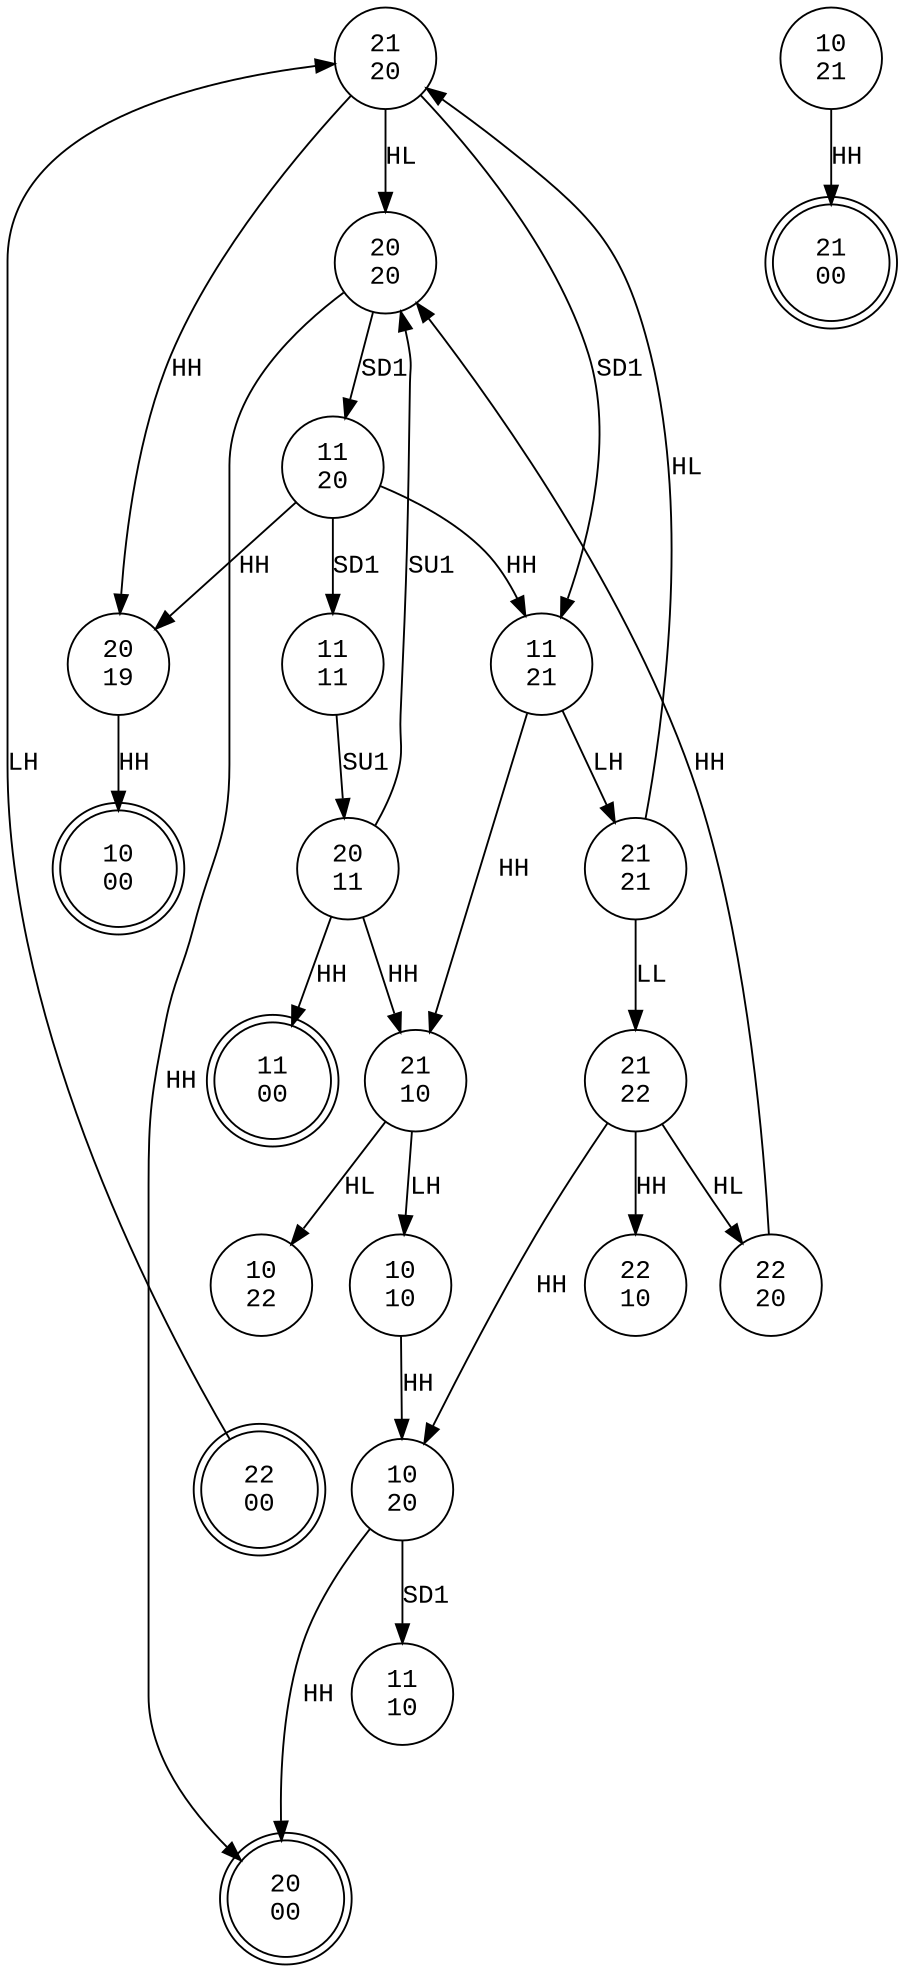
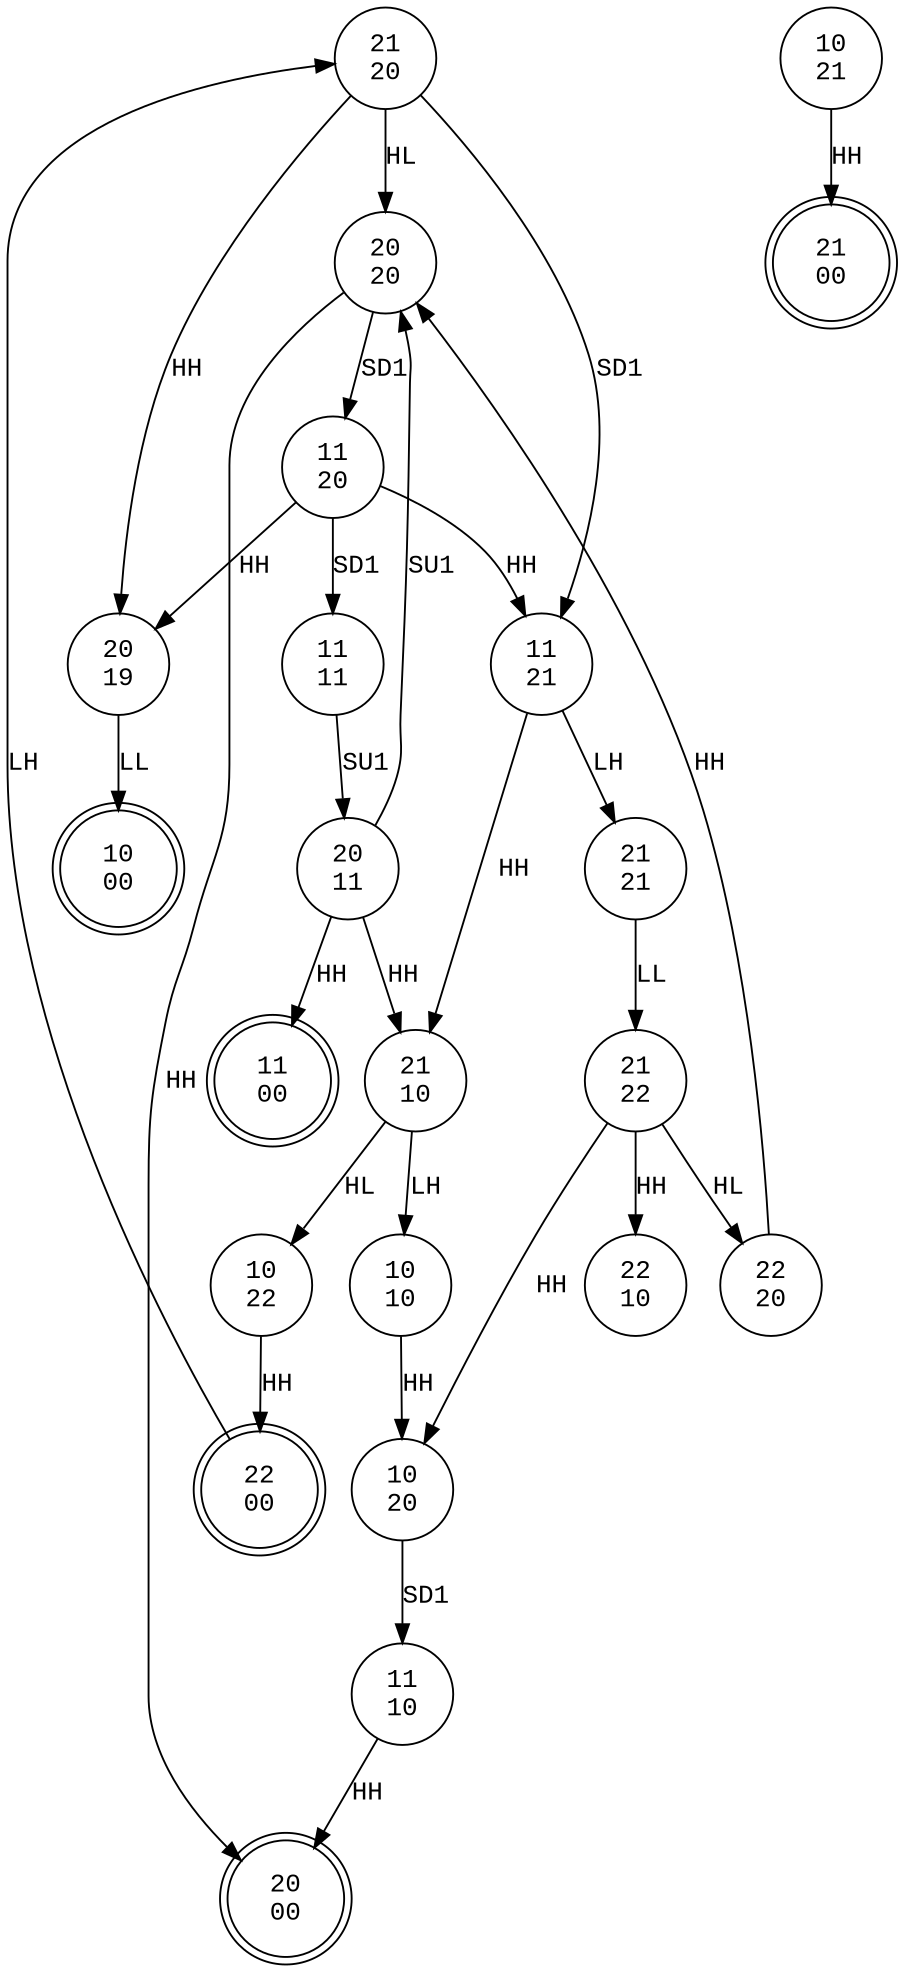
  digraph {
    node [fontname="Courier New" shape=circle]
    edge [fontname="Courier New"]
    n1 [label="10\n00" shape=doublecircle]
    n2 [label="11\n00" shape=doublecircle]
    n3 [label="20\n00" shape=doublecircle]
    n4 [label="21\n00" shape=doublecircle]
    n5 [label="22\n00" shape=doublecircle]
    n6 [label="21\n20"]
    n7 [label="10\n10"]
    n8 [label="10\n20"]
    n9 [label="11\n10"]
    n10 [label="10\n21"]
    n11 [label="20\n19"]
    n12 [label="21\n10"]
    n13 [label="10\n22"]
    n14 [label="22\n10"]
    n15 [label="11\n11"]
    n16 [label="20\n11"]
    n17 [label="20\n20"]
    n18 [label="11\n21"]
    n19 [label="21\n21"]
    n20 [label="11\n20"]
    n21 [label="22\n20"]
    n22 [label="21\n22"]
    n5 -> n6 [label=LH]
    n6 -> n11 [label=HH]
    n6 -> n17 [label=HL]
    n6 -> n18 [label=SD1]
    n7 -> n8 [label=HH]
-   n8 -> n3 [label=HH]
+   n9 -> n3 [label=HH]
    n8 -> n9 [label=SD1]
    n10 -> n4 [label=HH]
-   n11 -> n1 [label=HH]
+   n11 -> n1 [label=LL]
    n12 -> n7 [label=LH]
    n12 -> n13 [label=HL]
+   n13 -> n5 [label=HH]
    n15 -> n16 [label=SU1]
    n16 -> n2 [label=HH]
    n16 -> n12 [label=HH]
    n16 -> n17 [label=SU1]
    n17 -> n3 [label=HH]
    n17 -> n20 [label=SD1]
    n18 -> n12 [label=HH]
    n18 -> n19 [label=LH]
-   n19 -> n6 [label=HL]
    n19 -> n22 [label=LL]
    n20 -> n11 [label=HH]
    n20 -> n15 [label=SD1]
    n20 -> n18 [label=HH]
    n21 -> n17 [label=HH]
    n22 -> n8 [label=HH]
    n22 -> n14 [label=HH]
    n22 -> n21 [label=HL]
  }
